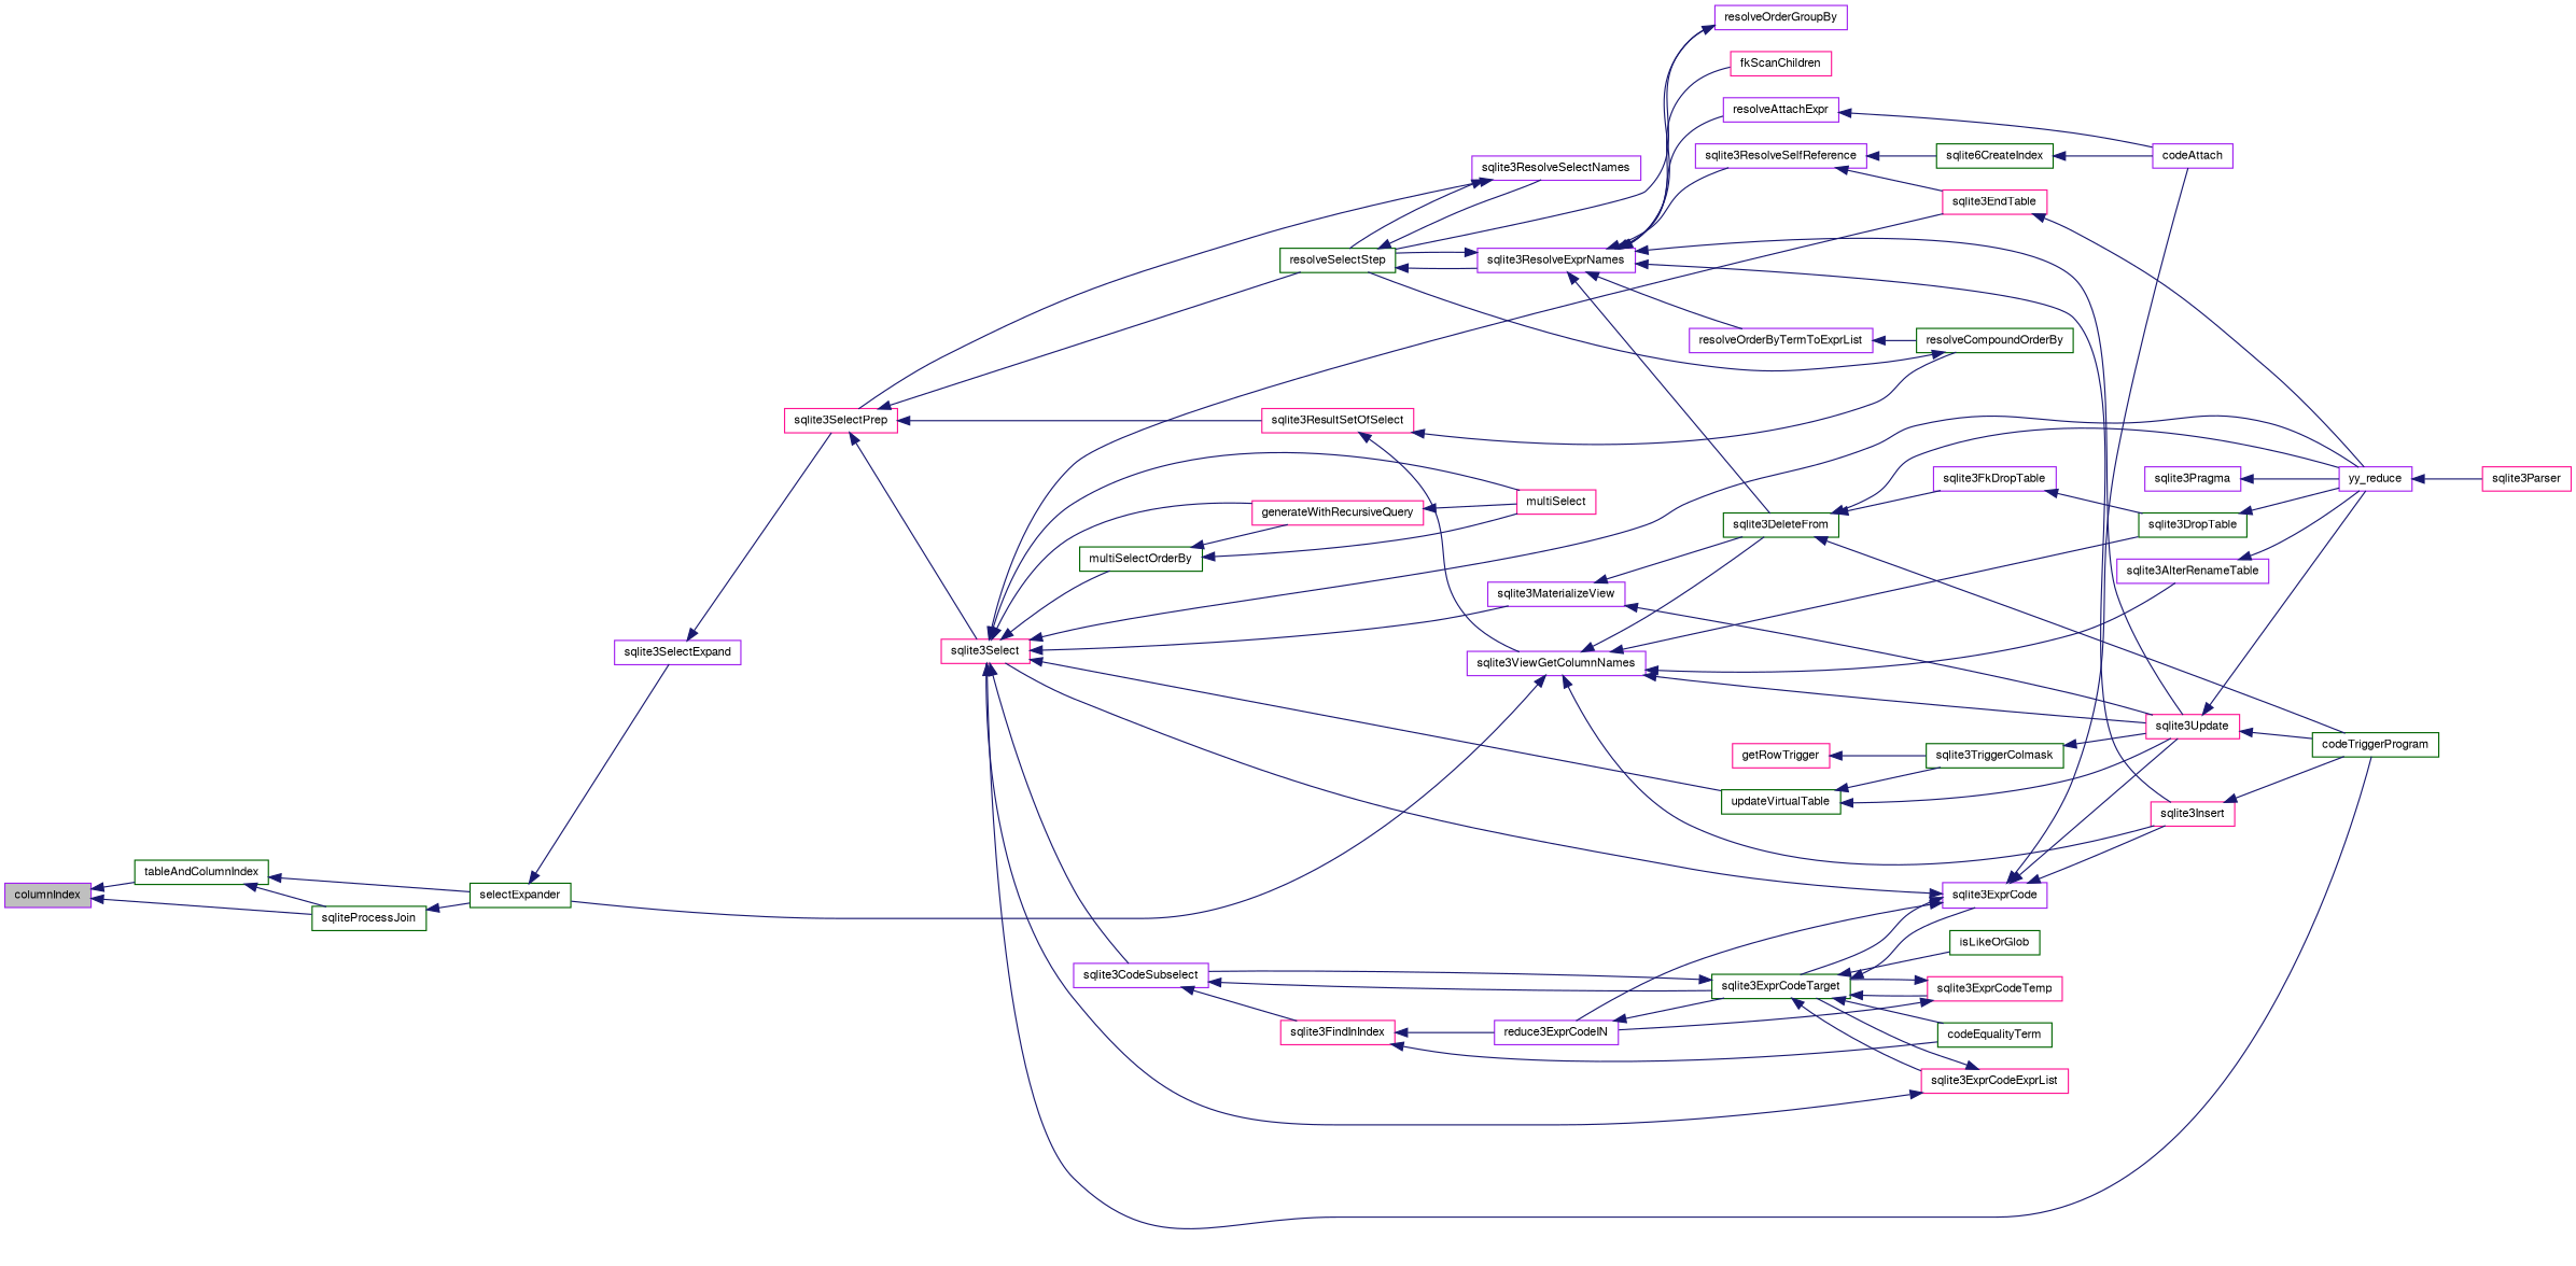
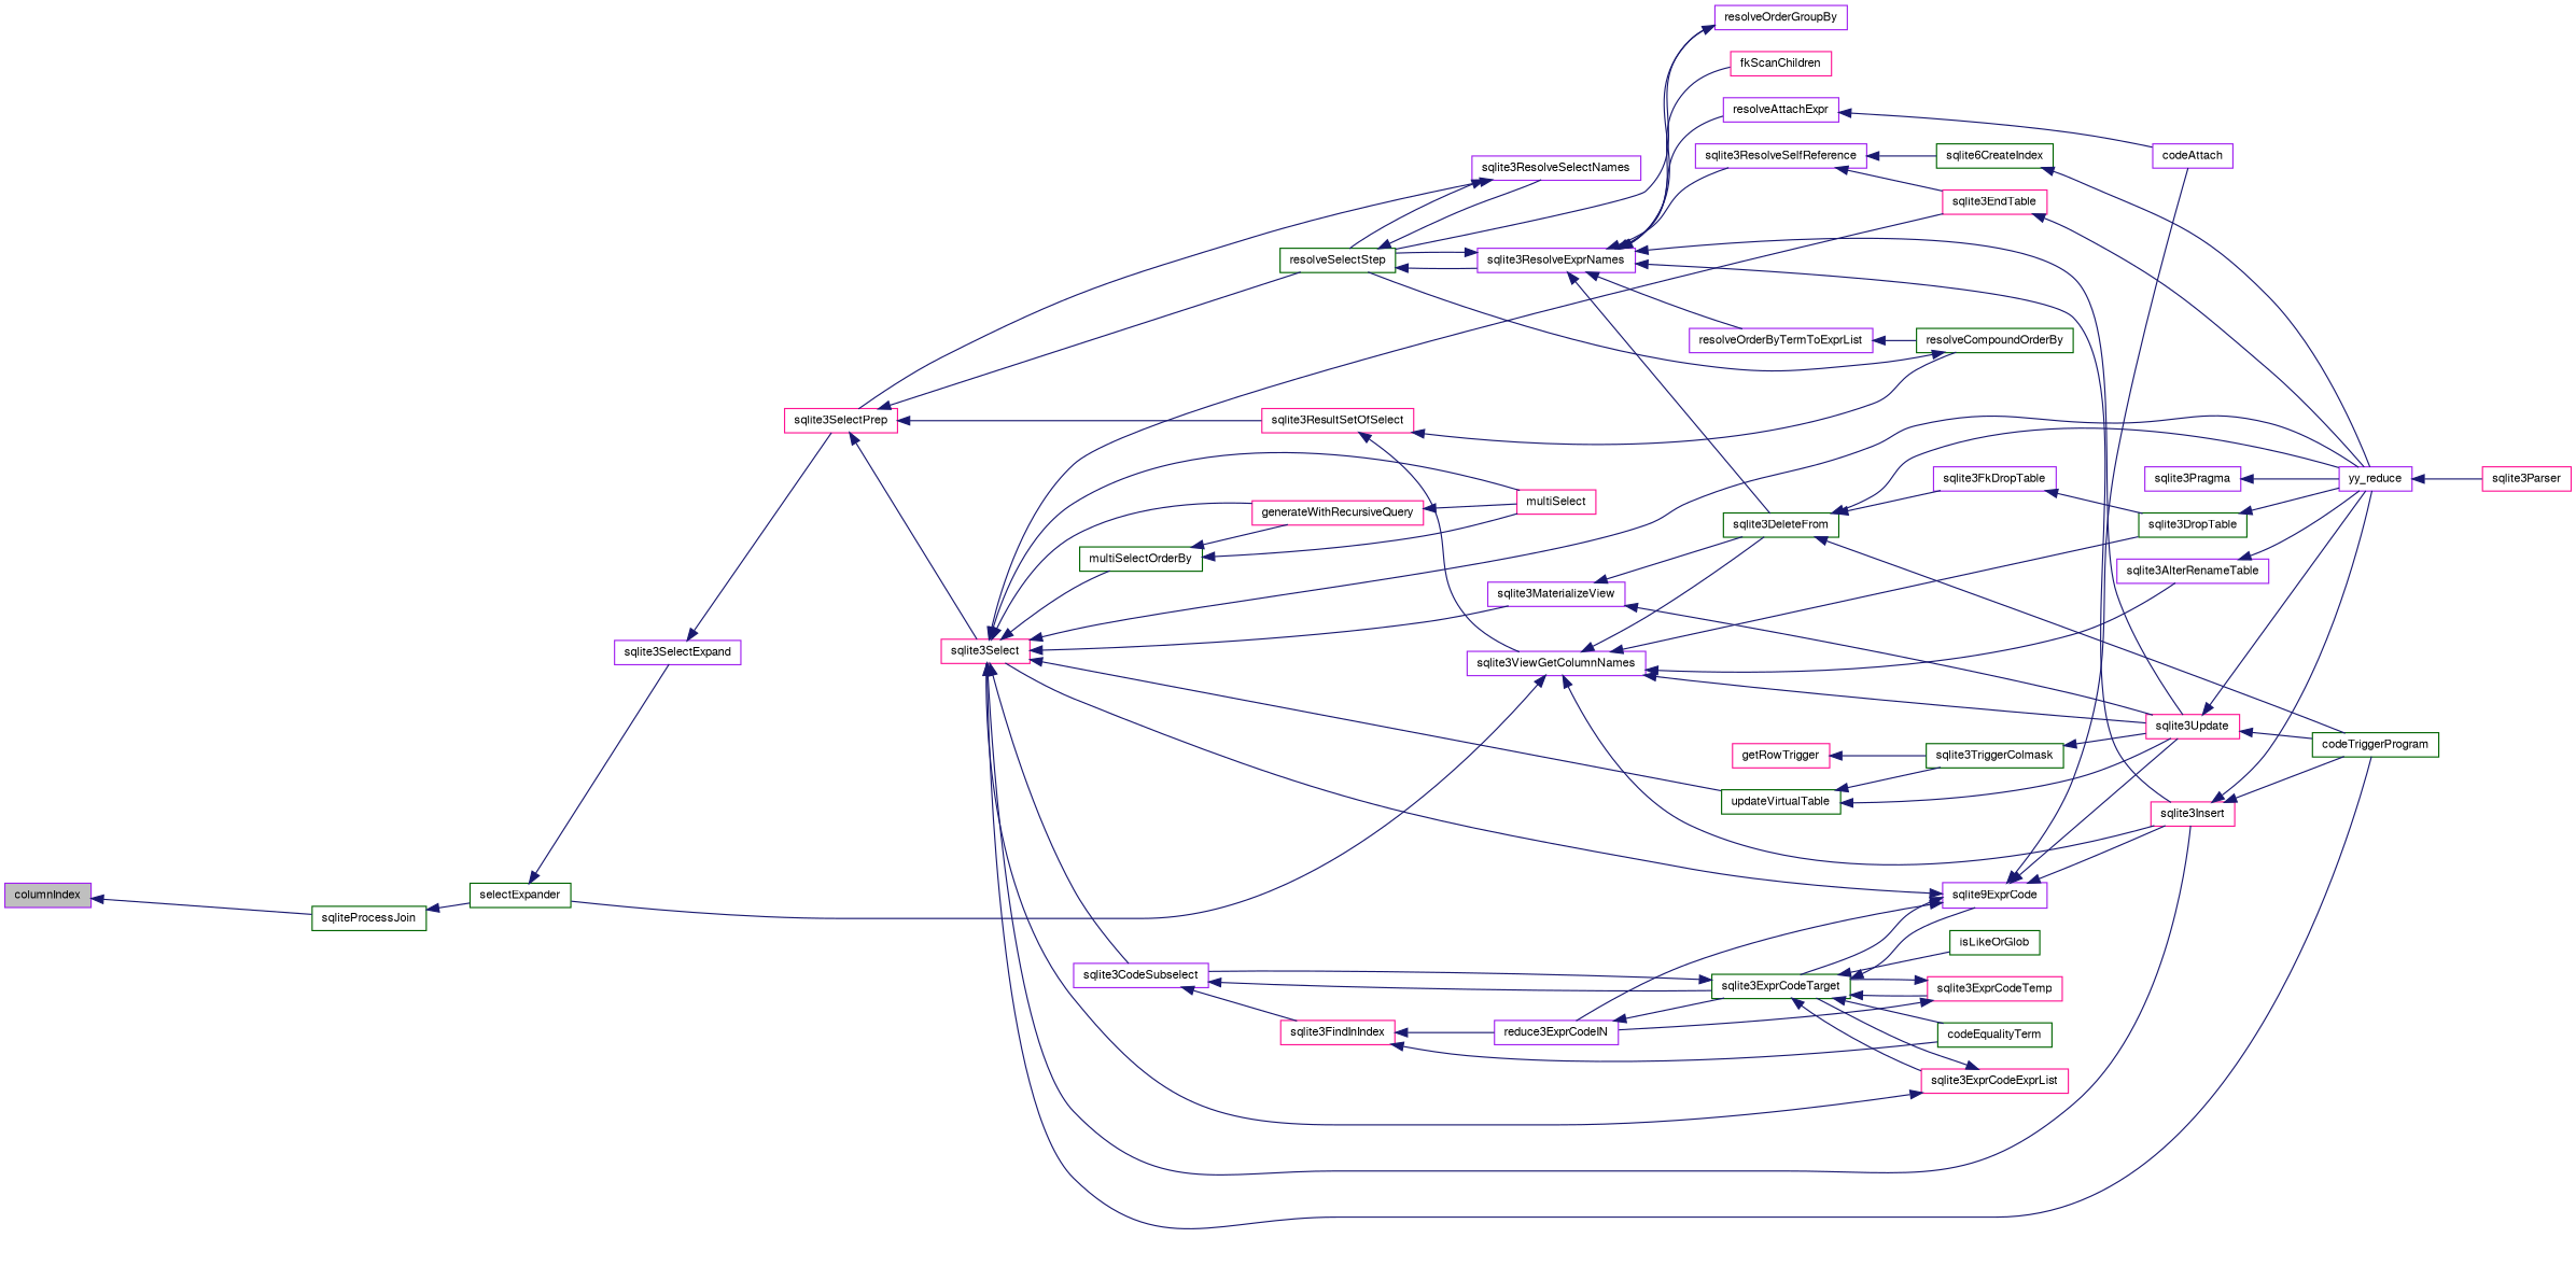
  digraph {
    rankdir=LR
    node [color=purple fillcolor=white fontname=FreeSans fontsize=10 shape=record style=filled]
    edge [color=midnightblue dir=back fontname=FreeSans fontsize=10 labelfontname=FreeSans labelfontsize=10 style=solid]
    n1 [fillcolor=grey75 fontcolor=black height=0.2 label=columnIndex width=0.4]
-   n2 [color=darkgreen height=0.2 label=tableAndColumnIndex width=0.4]
    n3 [color=darkgreen height=0.2 label=sqliteProcessJoin width=0.4]
    n4 [color=darkgreen height=0.2 label=selectExpander width=0.4]
    n5 [height=0.2 label=sqlite3SelectExpand width=0.4]
    n6 [color=deeppink height=0.2 label=sqlite3SelectPrep width=0.4]
    n7 [color=darkgreen height=0.2 label=resolveSelectStep width=0.4]
    n8 [color=deeppink height=0.2 label=sqlite3ResultSetOfSelect width=0.4]
    n9 [color=deeppink height=0.2 label=sqlite3Select width=0.4]
    n10 [height=0.2 label=sqlite3ResolveExprNames width=0.4]
    n11 [height=0.2 label=sqlite3ResolveSelectNames width=0.4]
    n12 [color=darkgreen height=0.2 label=resolveCompoundOrderBy width=0.4]
    n13 [height=0.2 label=sqlite3ViewGetColumnNames width=0.4]
    n14 [color=deeppink height=0.2 label=sqlite3Insert width=0.4]
    n15 [color=deeppink height=0.2 label=sqlite3EndTable width=0.4]
    n16 [height=0.2 label=yy_reduce width=0.4]
    n17 [color=darkgreen height=0.2 label=codeTriggerProgram width=0.4]
    n18 [height=0.2 label=sqlite3CodeSubselect width=0.4]
    n19 [height=0.2 label=sqlite3MaterializeView width=0.4]
    n20 [color=deeppink height=0.2 label=generateWithRecursiveQuery width=0.4]
    n21 [color=deeppink height=0.2 label=multiSelect width=0.4]
    n22 [color=darkgreen height=0.2 label=multiSelectOrderBy width=0.4]
    n23 [color=darkgreen height=0.2 label=updateVirtualTable width=0.4]
    n24 [height=0.2 label=resolveOrderByTermToExprList width=0.4]
    n25 [height=0.2 label=resolveOrderGroupBy width=0.4]
    n26 [height=0.2 label=sqlite3ResolveSelfReference width=0.4]
    n27 [height=0.2 label=resolveAttachExpr width=0.4]
    n28 [color=darkgreen height=0.2 label=sqlite3DeleteFrom width=0.4]
    n29 [color=deeppink height=0.2 label=sqlite3Update width=0.4]
    n30 [color=deeppink height=0.2 label=fkScanChildren width=0.4]
    n31 [color=darkgreen height=0.2 label=sqlite6CreateIndex width=0.4]
    n32 [height=0.2 label=codeAttach width=0.4]
    n33 [height=0.2 label=sqlite3FkDropTable width=0.4]
    n34 [color=deeppink height=0.2 label=sqlite3Parser width=0.4]
    n35 [color=darkgreen height=0.2 label=sqlite3DropTable width=0.4]
    n36 [color=deeppink height=0.2 label=getRowTrigger width=0.4]
    n37 [color=darkgreen height=0.2 label=sqlite3TriggerColmask width=0.4]
    n38 [height=0.2 label=sqlite3AlterRenameTable width=0.4]
    n39 [height=0.2 label=sqlite3Pragma width=0.4]
    n40 [color=deeppink height=0.2 label=sqlite3FindInIndex width=0.4]
    n41 [color=darkgreen height=0.2 label=sqlite3ExprCodeTarget width=0.4]
    n42 [height=0.2 label=reduce3ExprCodeIN width=0.4]
    n43 [color=darkgreen height=0.2 label=codeEqualityTerm width=0.4]
    n44 [color=deeppink height=0.2 label=sqlite3ExprCodeTemp width=0.4]
-   n45 [height=0.2 label=sqlite3ExprCode width=0.4]
+   n45 [height=0.2 label=sqlite9ExprCode width=0.4]
    n46 [color=deeppink height=0.2 label=sqlite3ExprCodeExprList width=0.4]
    n47 [color=darkgreen height=0.2 label=isLikeOrGlob width=0.4]
-   n1 -> n2
    n1 -> n3
-   n2 -> n3
-   n2 -> n4
    n3 -> n4
    n4 -> n5
    n5 -> n6
    n6 -> n7
    n6 -> n8
    n6 -> n9
    n7 -> n10
    n7 -> n11
    n8 -> n12
    n8 -> n13
+   n9 -> n14
    n9 -> n15
    n9 -> n16
    n9 -> n17
    n9 -> n18
    n9 -> n19
    n9 -> n20
    n9 -> n21
    n9 -> n22
    n9 -> n23
    n10 -> n7
    n10 -> n14
    n10 -> n24
    n10 -> n25
    n10 -> n26
    n10 -> n27
    n10 -> n28
    n10 -> n29
    n10 -> n30
    n11 -> n6
    n11 -> n7
    n12 -> n7
    n13 -> n4
    n13 -> n14
    n13 -> n28
    n13 -> n29
    n13 -> n35
    n13 -> n38
+   n14 -> n16
    n14 -> n17
    n15 -> n16
    n16 -> n34
    n18 -> n40
    n18 -> n41
    n19 -> n28
    n19 -> n29
    n20 -> n21
    n22 -> n20
    n22 -> n21
    n23 -> n29
    n23 -> n37
    n24 -> n12
    n25 -> n7
    n26 -> n15
    n26 -> n31
    n27 -> n32
    n28 -> n16
    n28 -> n17
    n28 -> n33
    n29 -> n16
    n29 -> n17
-   n31 -> n32
+   n31 -> n16
    n33 -> n35
    n35 -> n16
    n36 -> n37
    n37 -> n29
    n38 -> n16
    n39 -> n16
    n40 -> n42
    n40 -> n43
    n41 -> n18
    n41 -> n43
    n41 -> n44
    n41 -> n45
    n41 -> n46
    n41 -> n47
    n42 -> n41
    n44 -> n41
    n44 -> n42
    n45 -> n9
    n45 -> n14
    n45 -> n29
    n45 -> n32
    n45 -> n41
    n45 -> n42
    n46 -> n9
    n46 -> n41
  }
